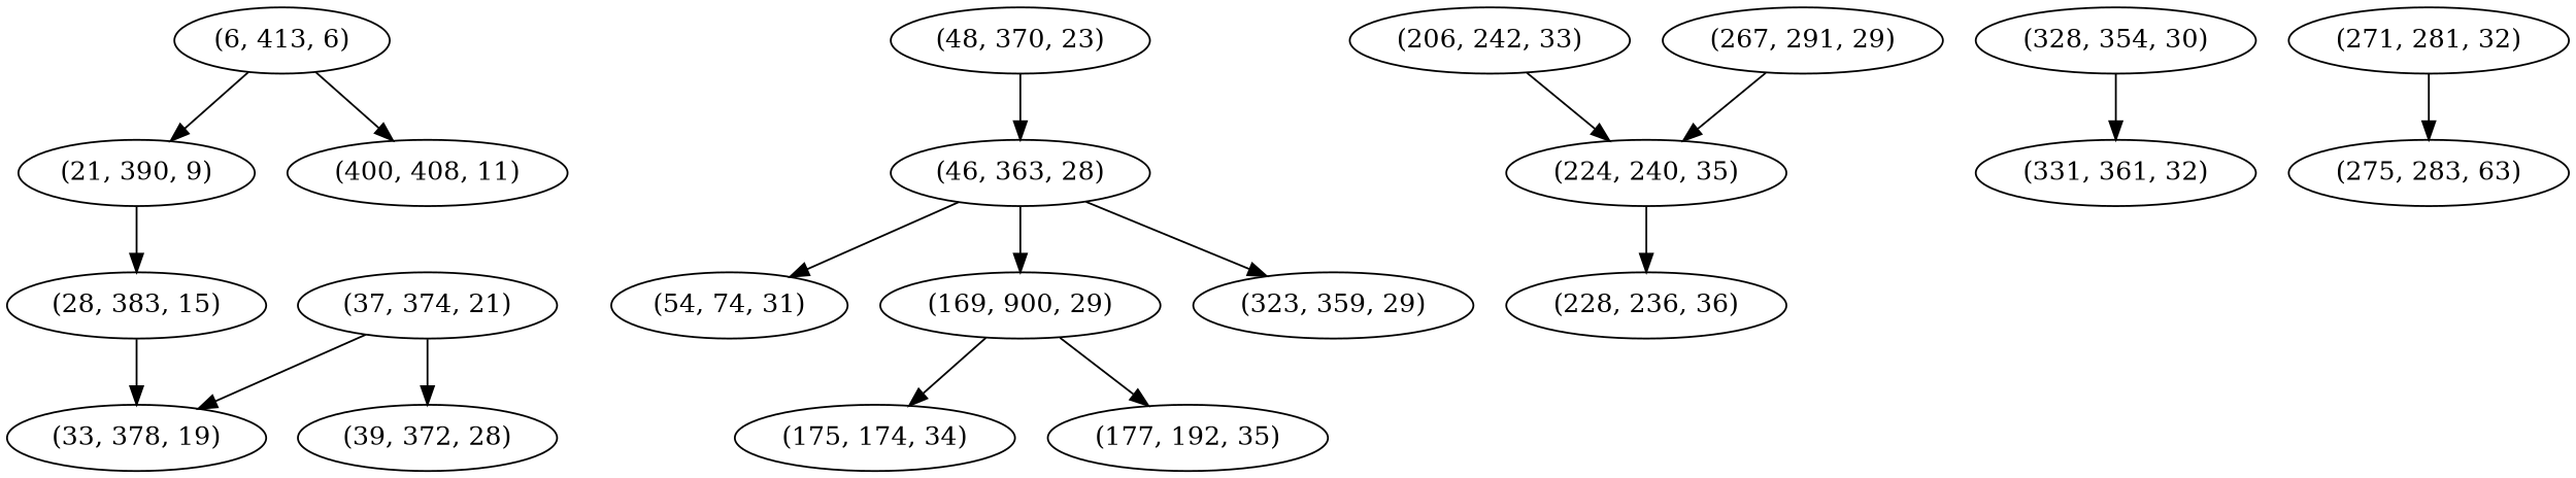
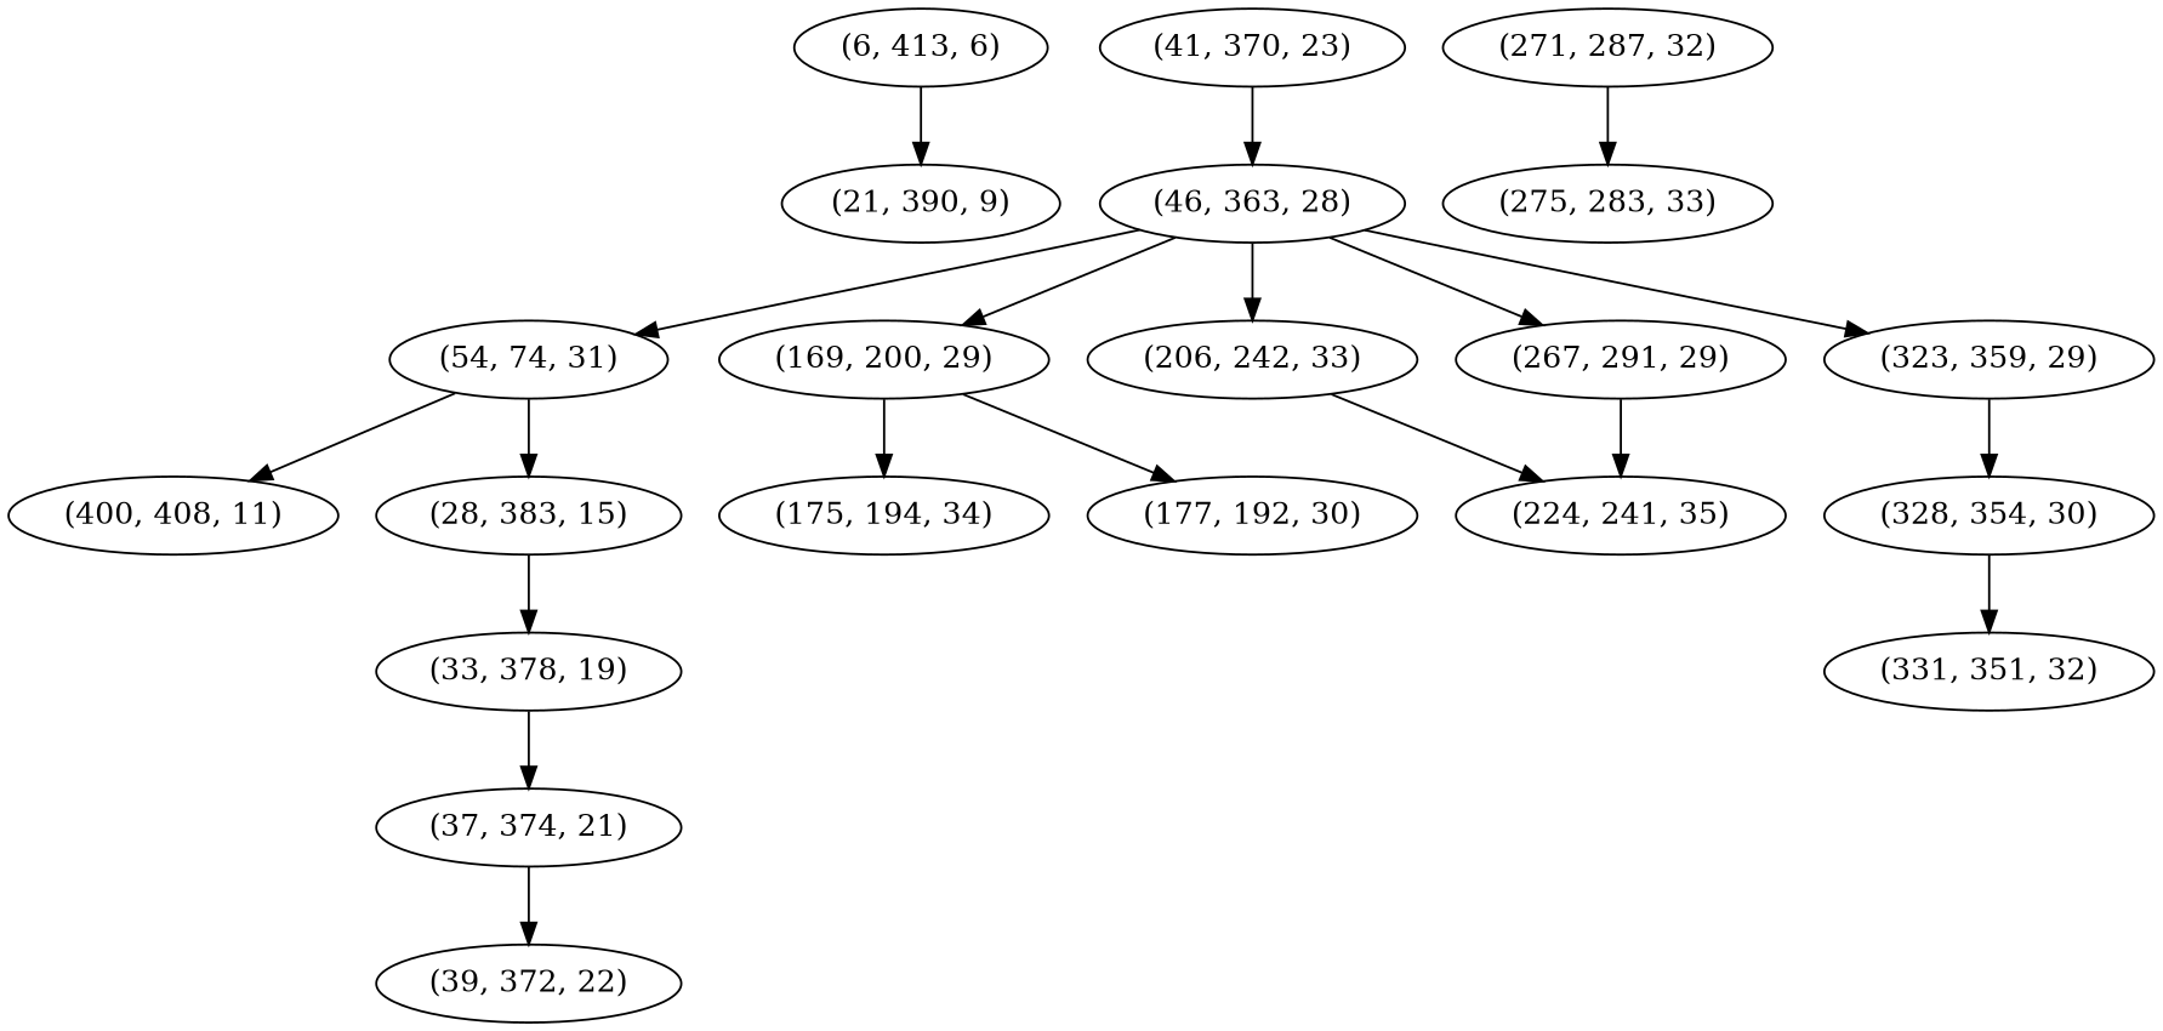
  digraph {
    "(6, 413, 6)"
    "(21, 390, 9)"
    "(400, 408, 11)"
    "(28, 383, 15)"
    "(33, 378, 19)"
    "(37, 374, 21)"
-   "(39, 372, 22)" [label="(39, 372, 28)"]
-   "(41, 370, 23)" [label="(48, 370, 23)"]
+   "(39, 372, 22)"
+   "(41, 370, 23)"
    "(46, 363, 28)"
    "(54, 74, 31)"
-   "(169, 200, 29)" [label="(169, 900, 29)"]
+   "(169, 200, 29)"
    "(206, 242, 33)"
    "(267, 291, 29)"
    "(323, 359, 29)"
-   "(175, 194, 34)" [label="(175, 174, 34)"]
-   "(177, 192, 35)"
-   "(224, 240, 35)"
+   "(175, 194, 34)"
+   "(177, 192, 35)" [label="(177, 192, 30)"]
+   "(224, 240, 35)" [label="(224, 241, 35)"]
    "(328, 354, 30)"
-   "(228, 236, 36)"
-   "(271, 287, 32)" [label="(271, 281, 32)"]
-   "(275, 283, 33)" [label="(275, 283, 63)"]
-   "(331, 351, 32)" [label="(331, 361, 32)"]
+   "(271, 287, 32)"
+   "(275, 283, 33)"
+   "(331, 351, 32)"
    "(6, 413, 6)" -> "(21, 390, 9)"
-   "(6, 413, 6)" -> "(400, 408, 11)"
-   "(21, 390, 9)" -> "(28, 383, 15)"
+   "(54, 74, 31)" -> "(400, 408, 11)"
+   "(54, 74, 31)" -> "(28, 383, 15)"
    "(28, 383, 15)" -> "(33, 378, 19)"
-   "(37, 374, 21)" -> "(33, 378, 19)"
+   "(33, 378, 19)" -> "(37, 374, 21)"
    "(37, 374, 21)" -> "(39, 372, 22)"
    "(41, 370, 23)" -> "(46, 363, 28)"
    "(46, 363, 28)" -> "(54, 74, 31)"
    "(46, 363, 28)" -> "(169, 200, 29)"
+   "(46, 363, 28)" -> "(206, 242, 33)"
+   "(46, 363, 28)" -> "(267, 291, 29)"
    "(46, 363, 28)" -> "(323, 359, 29)"
    "(169, 200, 29)" -> "(175, 194, 34)"
    "(169, 200, 29)" -> "(177, 192, 35)"
    "(206, 242, 33)" -> "(224, 240, 35)"
    "(267, 291, 29)" -> "(224, 240, 35)"
-   "(224, 240, 35)" -> "(228, 236, 36)"
+   "(323, 359, 29)" -> "(328, 354, 30)"
    "(328, 354, 30)" -> "(331, 351, 32)"
    "(271, 287, 32)" -> "(275, 283, 33)"
  }
